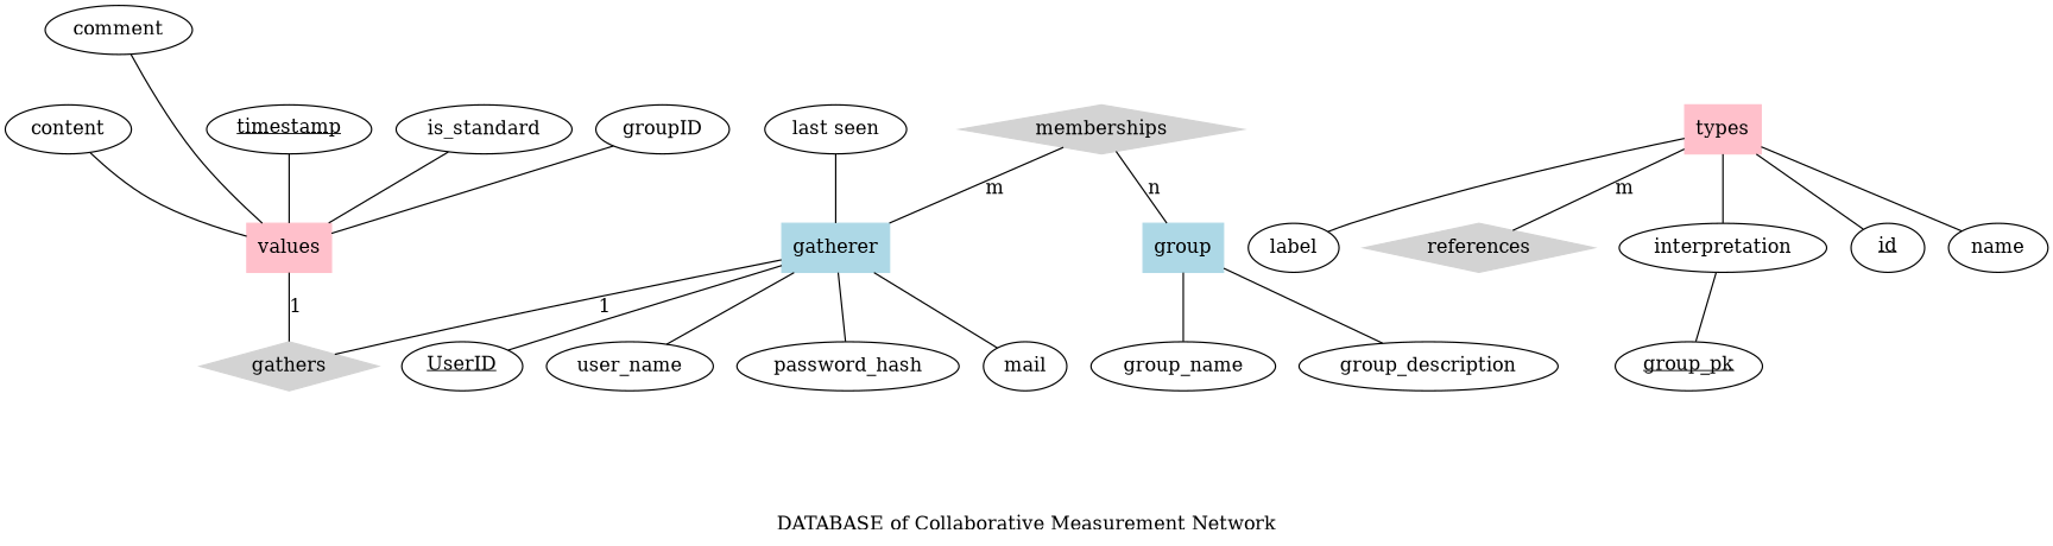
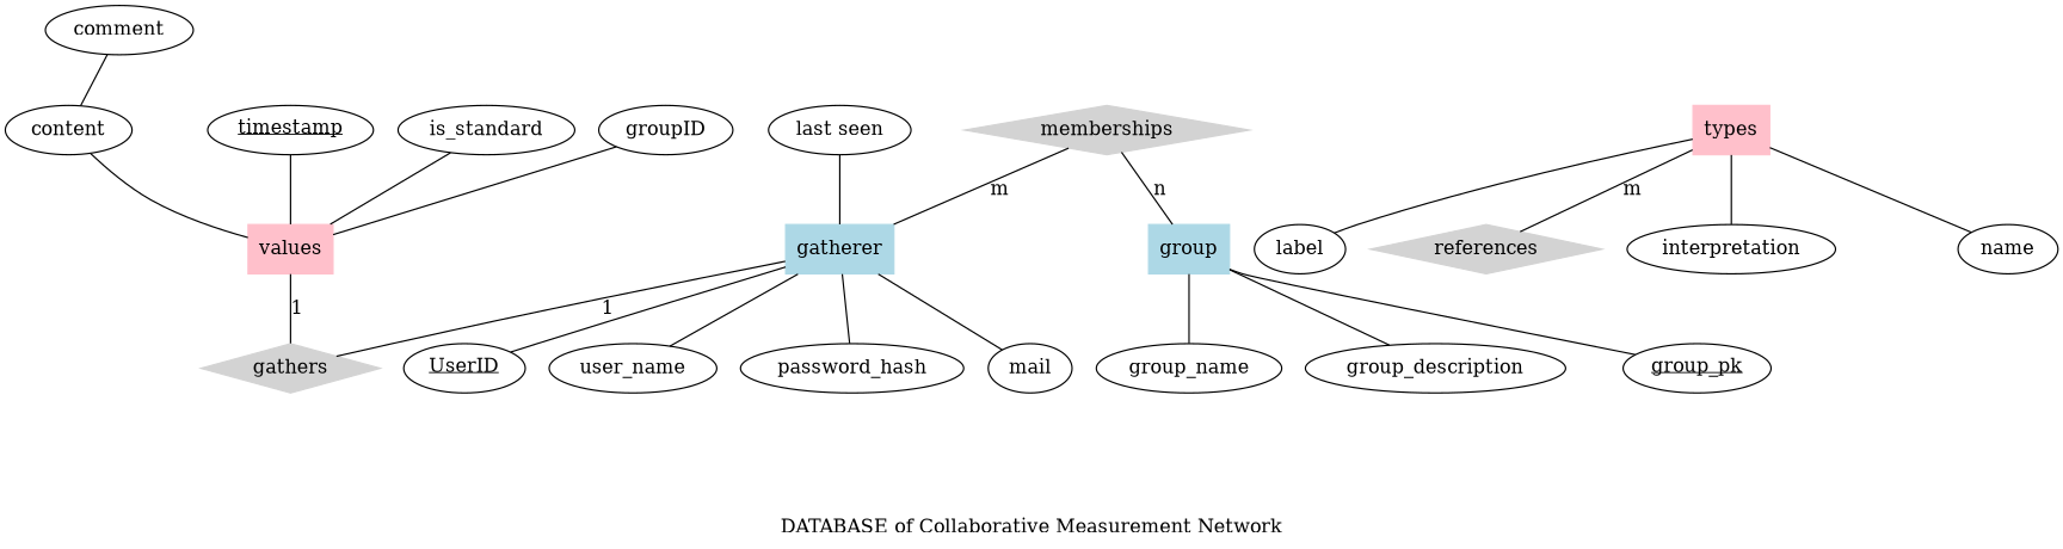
  graph {
    fontsize=14
    label="\n\nDATABASE of Collaborative Measurement Network"
    node [shape=ellipse]
    n1 [label=<<u>UserID</u>>]
    interpretation
-   n3 [label=<<u>id</u>>]
    n4 [label=name]
    label
    comment
    content
    n8 [label=<<u>timestamp</u>>]
    n9 [label="last seen"]
    is_standard
    groupID
    n12 [label=<<u>group_pk</u>>]
    group_name
    group_description
    user_name
    password_hash
    mail
    references [color=lightgrey shape=diamond style=filled]
    gathers [color=lightgrey shape=diamond style=filled]
    memberships [color=lightgrey shape=diamond style=filled]
    group [color=lightblue shape=box style=filled]
    n22 [color=lightblue label=gatherer shape=box style=filled]
    types [color=pink shape=box style=filled]
    values [color=pink shape=box style=filled]
    subgraph sub_1 {
      n1
      interpretation
-     n3
      n4
      label
      comment
      content
      n8
      n9
      is_standard
      groupID
    }
    subgraph sub_2 {
      n12
      group_name
      group_description
      user_name
      password_hash
      mail
    }
    subgraph sub_3 {
      references
      gathers
      memberships
    }
    subgraph sub_4 {
      group
      n22
    }
    subgraph sub_5 {
      types
      values
    }
-   comment -- values
+   comment -- content
    content -- values
    n8 -- values
    n9 -- n22
    is_standard -- values
    groupID -- values
    memberships -- group [label=n]
    memberships -- n22 [label=m]
-   interpretation -- n12
+   group -- n12
    group -- group_name
    group -- group_description
    n22 -- n1
    n22 -- user_name
    n22 -- password_hash
    n22 -- mail
    n22 -- gathers [label=1]
    types -- interpretation
-   types -- n3
    types -- n4
    types -- label
    types -- references [label=m]
    values -- gathers [label=1]
  }
